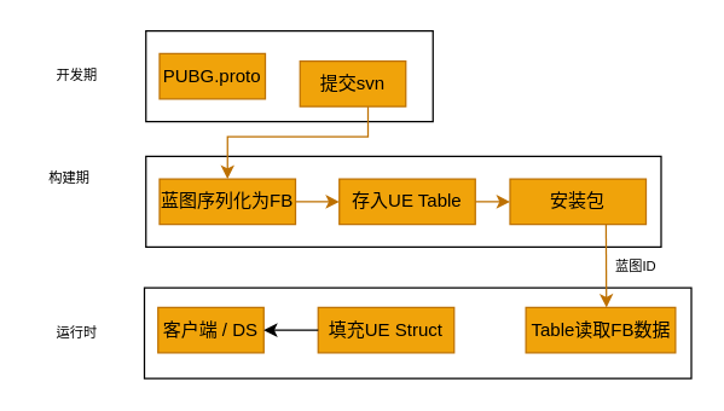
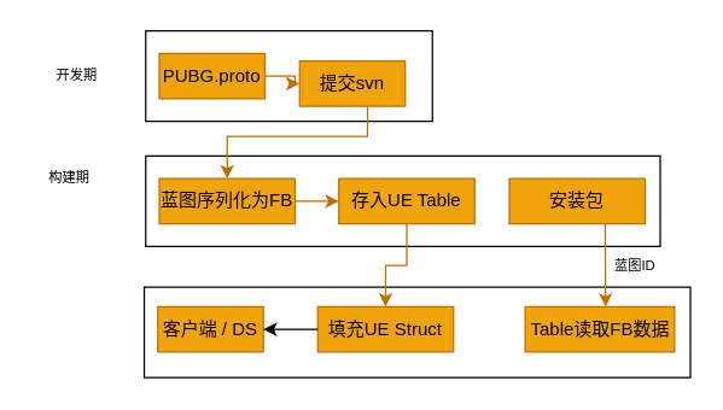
  <mxCell id="0" />
  <mxCell id="1" parent="0" />
  <mxCell id="2" value="" style="group" vertex="1" connectable="0" parent="1"><mxGeometry x="95" y="190" width="362" height="60" as="geometry" /></mxCell>
  <mxCell id="3" value="" style="rounded=0;whiteSpace=wrap;html=1;fontSize=9;fontColor=#FFFFFF;" vertex="1" parent="2"><mxGeometry width="362" height="60" as="geometry" /></mxCell>
  <mxCell id="4" value="&lt;font color=&quot;#000000&quot;&gt;Table读取FB数据&lt;/font&gt;" style="rounded=0;whiteSpace=wrap;html=1;fillColor=#f0a30a;strokeColor=#BD7000;fontColor=#FFFFFF;" vertex="1" parent="2"><mxGeometry x="252.5" y="13" width="99" height="30" as="geometry" /></mxCell>
  <mxCell id="5" value="&lt;font color=&quot;#000000&quot;&gt;填充UE Struct&lt;/font&gt;" style="rounded=0;whiteSpace=wrap;html=1;fillColor=#f0a30a;strokeColor=#BD7000;fontColor=#FFFFFF;" vertex="1" parent="2"><mxGeometry x="115" y="13" width="90" height="30" as="geometry" /></mxCell>
  <mxCell id="6" value="&lt;font color=&quot;#000000&quot;&gt;客户端 / DS&lt;/font&gt;" style="rounded=0;whiteSpace=wrap;html=1;fillColor=#f0a30a;strokeColor=#BD7000;fontColor=#FFFFFF;" vertex="1" parent="2"><mxGeometry x="9" y="13" width="70" height="30" as="geometry" /></mxCell>
  <mxCell id="7" style="edgeStyle=orthogonalEdgeStyle;rounded=0;orthogonalLoop=1;jettySize=auto;html=1;entryX=1;entryY=0.5;entryDx=0;entryDy=0;fontSize=9;fontColor=#FFFFFF;" edge="1" parent="2" source="5" target="6"><mxGeometry relative="1" as="geometry" /></mxCell>
  <mxCell id="8" value="" style="rounded=0;whiteSpace=wrap;html=1;fontSize=9;fontColor=#FFFFFF;" vertex="1" parent="1"><mxGeometry x="96" y="103" width="341" height="60" as="geometry" /></mxCell>
  <mxCell id="9" style="edgeStyle=orthogonalEdgeStyle;rounded=0;orthogonalLoop=1;jettySize=auto;html=1;entryX=0;entryY=0.5;entryDx=0;entryDy=0;fontSize=9;fontColor=#FFFFFF;fillColor=#f0a30a;strokeColor=#BD7000;" edge="1" parent="1" source="10" target="12"><mxGeometry relative="1" as="geometry" /></mxCell>
  <mxCell id="10" value="&lt;font color=&quot;#000000&quot;&gt;蓝图序列化为FB&lt;/font&gt;" style="rounded=0;whiteSpace=wrap;html=1;fillColor=#f0a30a;strokeColor=#BD7000;fontColor=#FFFFFF;" vertex="1" parent="1"><mxGeometry x="105" y="118" width="90" height="30" as="geometry" /></mxCell>
- <mxCell id="11" style="edgeStyle=orthogonalEdgeStyle;rounded=0;orthogonalLoop=1;jettySize=auto;html=1;entryX=0;entryY=0.5;entryDx=0;entryDy=0;fontSize=9;fontColor=#FFFFFF;fillColor=#f0a30a;strokeColor=#BD7000;" edge="1" parent="1" source="12" target="13"><mxGeometry relative="1" as="geometry" /></mxCell>
+ <mxCell id="11" style="edgeStyle=orthogonalEdgeStyle;rounded=0;orthogonalLoop=1;jettySize=auto;html=1;fontSize=9;fontColor=#FFFFFF;fillColor=#f0a30a;strokeColor=#BD7000;" edge="1" parent="1" source="12" target="5"><mxGeometry relative="1" as="geometry" /></mxCell>
  <mxCell id="12" value="&lt;font color=&quot;#000000&quot;&gt;存入UE Table&lt;/font&gt;" style="rounded=0;whiteSpace=wrap;html=1;fillColor=#f0a30a;strokeColor=#BD7000;fontColor=#FFFFFF;" vertex="1" parent="1"><mxGeometry x="224" y="118" width="90" height="30" as="geometry" /></mxCell>
  <mxCell id="13" value="&lt;font color=&quot;#000000&quot;&gt;安装包&lt;/font&gt;" style="rounded=0;whiteSpace=wrap;html=1;fillColor=#f0a30a;strokeColor=#BD7000;fontColor=#FFFFFF;" vertex="1" parent="1"><mxGeometry x="337" y="118" width="90" height="30" as="geometry" /></mxCell>
  <mxCell id="14" value="&lt;font color=&quot;#000000&quot;&gt;蓝图ID&lt;/font&gt;" style="text;html=1;align=center;verticalAlign=middle;resizable=0;points=[];autosize=1;fontSize=9;fontColor=#FFFFFF;" vertex="1" parent="1"><mxGeometry x="395" y="166" width="50" height="20" as="geometry" /></mxCell>
  <mxCell id="15" value="&lt;font color=&quot;#000000&quot;&gt;开发期&lt;/font&gt;" style="text;html=1;align=center;verticalAlign=middle;resizable=0;points=[];autosize=1;fontSize=9;fontColor=#FFFFFF;" vertex="1" parent="1"><mxGeometry x="25" y="40" width="50" height="20" as="geometry" /></mxCell>
  <mxCell id="16" value="&lt;font color=&quot;#000000&quot;&gt;构建期&lt;/font&gt;" style="text;html=1;align=center;verticalAlign=middle;resizable=0;points=[];autosize=1;fontSize=9;fontColor=#FFFFFF;" vertex="1" parent="1"><mxGeometry x="20" y="108" width="50" height="20" as="geometry" /></mxCell>
  <mxCell id="17" value="" style="group" vertex="1" connectable="0" parent="1"><mxGeometry x="96" y="20" width="190" height="60" as="geometry" /></mxCell>
  <mxCell id="18" value="" style="rounded=0;whiteSpace=wrap;html=1;fontSize=9;fontColor=#FFFFFF;" vertex="1" parent="17"><mxGeometry width="190" height="60" as="geometry" /></mxCell>
  <mxCell id="19" value="&lt;font color=&quot;#000000&quot;&gt;PUBG.proto&lt;/font&gt;" style="rounded=0;whiteSpace=wrap;html=1;fillColor=#f0a30a;strokeColor=#BD7000;fontColor=#FFFFFF;" vertex="1" parent="17"><mxGeometry x="9" y="15" width="70" height="30" as="geometry" /></mxCell>
  <mxCell id="20" value="&lt;font color=&quot;#000000&quot;&gt;提交svn&lt;/font&gt;" style="rounded=0;whiteSpace=wrap;html=1;fillColor=#f0a30a;strokeColor=#BD7000;fontColor=#FFFFFF;" vertex="1" parent="17"><mxGeometry x="102" y="20" width="70" height="30" as="geometry" /></mxCell>
- <mxCell id="22" value="&lt;font color=&quot;#000000&quot;&gt;运行时&lt;/font&gt;" style="text;html=1;align=center;verticalAlign=middle;resizable=0;points=[];autosize=1;fontSize=9;fontColor=#FFFFFF;" vertex="1" parent="1"><mxGeometry x="25" y="210" width="50" height="20" as="geometry" /></mxCell>
+ <mxCell id="21" style="edgeStyle=orthogonalEdgeStyle;rounded=0;orthogonalLoop=1;jettySize=auto;html=1;exitX=1;exitY=0.5;exitDx=0;exitDy=0;fontSize=9;fontColor=#FFFFFF;fillColor=#f0a30a;strokeColor=#BD7000;" edge="1" parent="17" source="19" target="20"><mxGeometry relative="1" as="geometry" /></mxCell>
  <mxCell id="23" value="" style="endArrow=classic;html=1;fontSize=9;fontColor=#FFFFFF;fillColor=#f0a30a;strokeColor=#BD7000;entryX=0.801;entryY=0.002;entryDx=0;entryDy=0;entryPerimeter=0;" edge="1" parent="1"><mxGeometry width="50" height="50" relative="1" as="geometry"><mxPoint x="400.53" y="148" as="sourcePoint" /><mxPoint x="400.799" y="203.06" as="targetPoint" /></mxGeometry></mxCell>
  <mxCell id="24" style="edgeStyle=orthogonalEdgeStyle;rounded=0;orthogonalLoop=1;jettySize=auto;html=1;fillColor=#f0a30a;strokeColor=#BD7000;" edge="1" parent="1" source="20" target="10"><mxGeometry relative="1" as="geometry"><mxPoint x="345" y="80" as="targetPoint" /><Array as="points"><mxPoint x="243" y="90" /><mxPoint x="150" y="90" /></Array></mxGeometry></mxCell>
